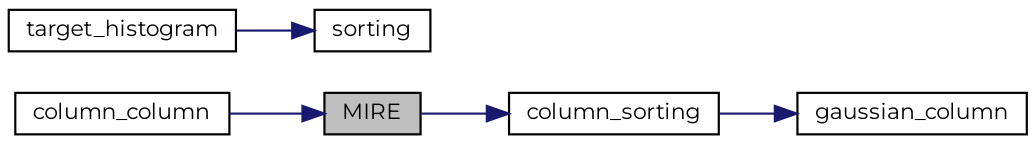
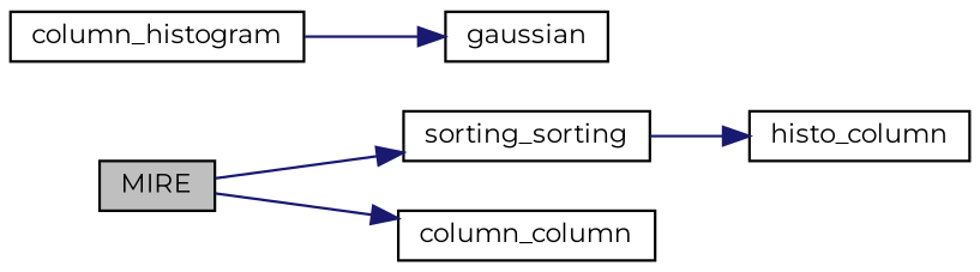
  digraph {
    fontname=Montserrat
    rankdir=LR
    node [color=black fillcolor=white fontname=Montserrat fontsize=10 shape=record style=filled]
    edge [color=midnightblue fontname=Montserrat fontsize=10 labelfontname=FreeSans labelfontsize=10 style=solid]
    n1 [fillcolor=grey75 fontcolor=black height=0.2 label=MIRE width=0.4]
-   n2 [height=0.2 label=column_sorting width=0.4]
+   n2 [height=0.2 label=sorting_sorting width=0.4]
    n3 [height=0.2 label=column_column width=0.4]
-   n4 [height=0.2 label=gaussian_column width=0.4]
-   n5 [height=0.2 label=target_histogram width=0.4]
-   n6 [height=0.2 label=sorting width=0.4]
+   n4 [height=0.2 label=histo_column width=0.4]
+   n5 [height=0.2 label=column_histogram width=0.4]
+   n6 [height=0.2 label=gaussian width=0.4]
    n1 -> n2
-   n3 -> n1
+   n1 -> n3
    n2 -> n4
    n5 -> n6
  }
